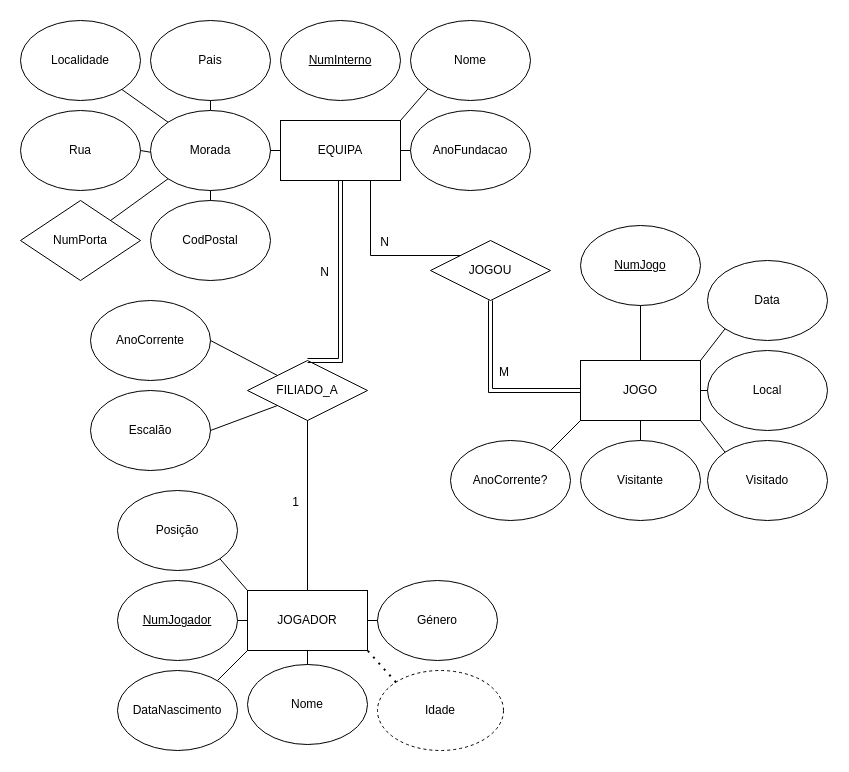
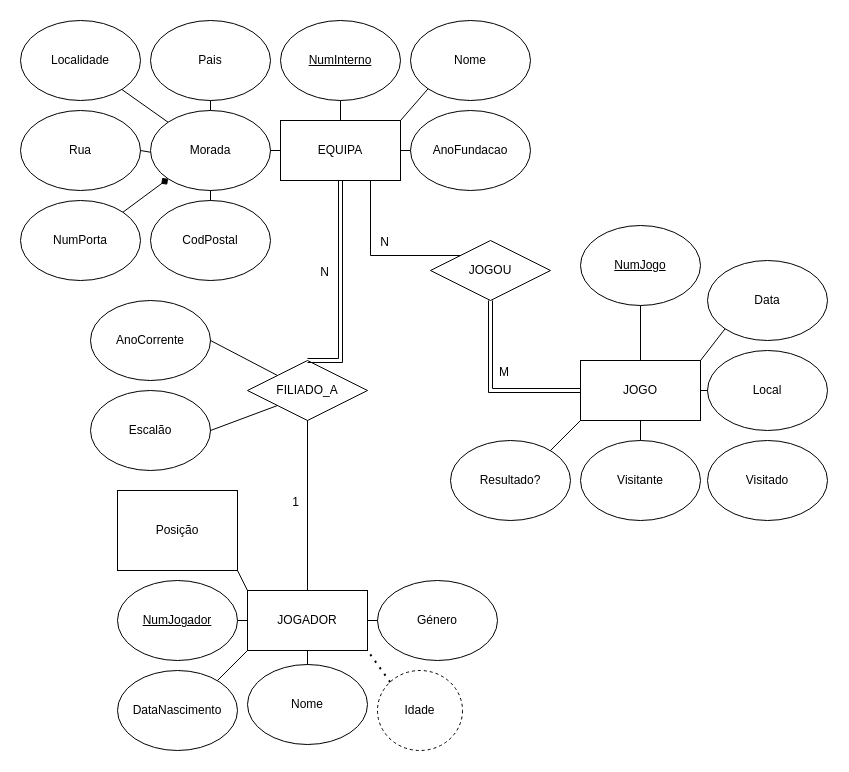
  <mxCell id="0" />
  <mxCell id="1" parent="0" />
  <mxCell id="2" value="EQUIPA" style="rounded=0;whiteSpace=wrap;html=1;" vertex="1" parent="1"><mxGeometry x="280" y="120" width="120" height="60" as="geometry" /></mxCell>
  <mxCell id="3" value="Nome" style="ellipse;whiteSpace=wrap;html=1;" vertex="1" parent="1"><mxGeometry x="410" y="20" width="120" height="80" as="geometry" /></mxCell>
  <mxCell id="4" value="Morada" style="ellipse;whiteSpace=wrap;html=1;" vertex="1" parent="1"><mxGeometry x="150" y="110" width="120" height="80" as="geometry" /></mxCell>
  <mxCell id="5" value="&lt;u&gt;NumInterno&lt;/u&gt;" style="ellipse;whiteSpace=wrap;html=1;" vertex="1" parent="1"><mxGeometry x="280" y="20" width="120" height="80" as="geometry" /></mxCell>
  <mxCell id="6" value="" style="endArrow=none;html=1;rounded=0;entryX=0;entryY=0.5;entryDx=0;entryDy=0;" edge="1" parent="1" target="2"><mxGeometry width="50" height="50" relative="1" as="geometry"><mxPoint x="270" y="150" as="sourcePoint" /><mxPoint x="320" y="100" as="targetPoint" /></mxGeometry></mxCell>
  <mxCell id="7" value="" style="endArrow=none;html=1;rounded=0;entryX=0;entryY=1;entryDx=0;entryDy=0;exitX=1;exitY=0;exitDx=0;exitDy=0;" edge="1" parent="1" source="2" target="3"><mxGeometry width="50" height="50" relative="1" as="geometry"><mxPoint x="340" y="120" as="sourcePoint" /><mxPoint x="390" y="70" as="targetPoint" /></mxGeometry></mxCell>
- <mxCell id="9" value="NumPorta" style="rhombus;whiteSpace=wrap;html=1;" vertex="1" parent="1"><mxGeometry x="20" y="200" width="120" height="80" as="geometry" /></mxCell>
+ <mxCell id="8" value="" style="endArrow=none;html=1;rounded=0;entryX=0.5;entryY=1;entryDx=0;entryDy=0;exitX=0.5;exitY=0;exitDx=0;exitDy=0;" edge="1" parent="1" source="2" target="5"><mxGeometry width="50" height="50" relative="1" as="geometry"><mxPoint x="280" y="120" as="sourcePoint" /><mxPoint x="330" y="70" as="targetPoint" /></mxGeometry></mxCell>
+ <mxCell id="9" value="NumPorta" style="ellipse;whiteSpace=wrap;html=1;" vertex="1" parent="1"><mxGeometry x="20" y="200" width="120" height="80" as="geometry" /></mxCell>
  <mxCell id="10" value="CodPostal" style="ellipse;whiteSpace=wrap;html=1;" vertex="1" parent="1"><mxGeometry x="150" y="200" width="120" height="80" as="geometry" /></mxCell>
  <mxCell id="11" value="Rua" style="ellipse;whiteSpace=wrap;html=1;" vertex="1" parent="1"><mxGeometry x="20" y="110" width="120" height="80" as="geometry" /></mxCell>
- <mxCell id="12" value="" style="endArrow=none;html=1;rounded=0;entryX=0;entryY=1;entryDx=0;entryDy=0;exitX=1;exitY=0;exitDx=0;exitDy=0;" edge="1" parent="1" source="9" target="4"><mxGeometry width="50" height="50" relative="1" as="geometry"><mxPoint x="90" y="220" as="sourcePoint" /><mxPoint x="140" y="170" as="targetPoint" /></mxGeometry></mxCell>
+ <mxCell id="12" value="" style="endArrow=diamond;html=1;rounded=0;entryX=0;entryY=1;entryDx=0;entryDy=0;exitX=1;exitY=0;exitDx=0;exitDy=0;" edge="1" parent="1" source="9" target="4"><mxGeometry width="50" height="50" relative="1" as="geometry"><mxPoint x="90" y="220" as="sourcePoint" /><mxPoint x="140" y="170" as="targetPoint" /></mxGeometry></mxCell>
  <mxCell id="13" value="" style="endArrow=none;html=1;rounded=0;entryX=0.5;entryY=1;entryDx=0;entryDy=0;exitX=0.5;exitY=0;exitDx=0;exitDy=0;" edge="1" parent="1" source="10" target="4"><mxGeometry width="50" height="50" relative="1" as="geometry"><mxPoint x="220" y="220" as="sourcePoint" /><mxPoint x="270" y="170" as="targetPoint" /></mxGeometry></mxCell>
  <mxCell id="14" value="" style="endArrow=none;html=1;rounded=0;entryX=1;entryY=0.5;entryDx=0;entryDy=0;" edge="1" parent="1" target="11"><mxGeometry width="50" height="50" relative="1" as="geometry"><mxPoint x="150" y="151.72" as="sourcePoint" /><mxPoint x="62.426" y="110.004" as="targetPoint" /></mxGeometry></mxCell>
  <mxCell id="15" value="Localidade" style="ellipse;whiteSpace=wrap;html=1;" vertex="1" parent="1"><mxGeometry x="20" y="20" width="120" height="80" as="geometry" /></mxCell>
  <mxCell id="16" value="" style="endArrow=none;html=1;rounded=0;exitX=0;exitY=0;exitDx=0;exitDy=0;" edge="1" parent="1" source="4" target="15"><mxGeometry width="50" height="50" relative="1" as="geometry"><mxPoint x="160" y="130" as="sourcePoint" /><mxPoint x="210" y="80" as="targetPoint" /></mxGeometry></mxCell>
  <mxCell id="17" value="Pais" style="ellipse;whiteSpace=wrap;html=1;" vertex="1" parent="1"><mxGeometry x="150" y="20" width="120" height="80" as="geometry" /></mxCell>
  <mxCell id="18" value="" style="endArrow=none;html=1;rounded=0;entryX=0.5;entryY=1;entryDx=0;entryDy=0;" edge="1" parent="1" target="17"><mxGeometry width="50" height="50" relative="1" as="geometry"><mxPoint x="210" y="110" as="sourcePoint" /><mxPoint x="260" y="60" as="targetPoint" /></mxGeometry></mxCell>
  <mxCell id="19" value="AnoFundacao" style="ellipse;whiteSpace=wrap;html=1;" vertex="1" parent="1"><mxGeometry x="410" y="110" width="120" height="80" as="geometry" /></mxCell>
  <mxCell id="20" value="" style="endArrow=none;html=1;rounded=0;entryX=0;entryY=0.5;entryDx=0;entryDy=0;" edge="1" parent="1" target="19"><mxGeometry width="50" height="50" relative="1" as="geometry"><mxPoint x="400" y="150" as="sourcePoint" /><mxPoint x="450" y="100" as="targetPoint" /></mxGeometry></mxCell>
  <mxCell id="21" value="JOGADOR" style="rounded=0;whiteSpace=wrap;html=1;" vertex="1" parent="1"><mxGeometry x="247" y="590" width="120" height="60" as="geometry" /></mxCell>
  <mxCell id="22" value="&lt;u&gt;NumJogador&lt;/u&gt;" style="ellipse;whiteSpace=wrap;html=1;" vertex="1" parent="1"><mxGeometry x="117" y="580" width="120" height="80" as="geometry" /></mxCell>
  <mxCell id="23" value="" style="endArrow=none;html=1;rounded=0;entryX=0;entryY=0.5;entryDx=0;entryDy=0;" edge="1" parent="1" target="21"><mxGeometry width="50" height="50" relative="1" as="geometry"><mxPoint x="237" y="620" as="sourcePoint" /><mxPoint x="287" y="570" as="targetPoint" /></mxGeometry></mxCell>
  <mxCell id="24" value="Nome" style="ellipse;whiteSpace=wrap;html=1;" vertex="1" parent="1"><mxGeometry x="247" y="664" width="120" height="80" as="geometry" /></mxCell>
  <mxCell id="25" value="" style="endArrow=none;html=1;rounded=0;entryX=0.5;entryY=0;entryDx=0;entryDy=0;" edge="1" parent="1" target="24"><mxGeometry width="50" height="50" relative="1" as="geometry"><mxPoint x="307" y="650" as="sourcePoint" /><mxPoint x="307" y="660" as="targetPoint" /></mxGeometry></mxCell>
  <mxCell id="26" value="DataNascimento" style="ellipse;whiteSpace=wrap;html=1;" vertex="1" parent="1"><mxGeometry x="117" y="670" width="120" height="80" as="geometry" /></mxCell>
  <mxCell id="27" value="" style="endArrow=none;html=1;rounded=0;entryX=0;entryY=1;entryDx=0;entryDy=0;" edge="1" parent="1" target="21"><mxGeometry width="50" height="50" relative="1" as="geometry"><mxPoint x="217" y="680" as="sourcePoint" /><mxPoint x="267" y="630" as="targetPoint" /></mxGeometry></mxCell>
  <mxCell id="28" value="Género" style="ellipse;whiteSpace=wrap;html=1;" vertex="1" parent="1"><mxGeometry x="377" y="580" width="120" height="80" as="geometry" /></mxCell>
  <mxCell id="29" value="" style="endArrow=none;html=1;rounded=0;entryX=0;entryY=0.5;entryDx=0;entryDy=0;" edge="1" parent="1" target="28"><mxGeometry width="50" height="50" relative="1" as="geometry"><mxPoint x="367" y="620" as="sourcePoint" /><mxPoint x="417" y="570" as="targetPoint" /></mxGeometry></mxCell>
- <mxCell id="30" value="Posição" style="ellipse;whiteSpace=wrap;html=1;" vertex="1" parent="1"><mxGeometry x="117" y="490" width="120" height="80" as="geometry" /></mxCell>
+ <mxCell id="30" value="Posição" style="whiteSpace=wrap;html=1;rounded=0;" vertex="1" parent="1"><mxGeometry x="117" y="490" width="120" height="80" as="geometry" /></mxCell>
  <mxCell id="31" value="" style="endArrow=none;html=1;rounded=0;entryX=1;entryY=1;entryDx=0;entryDy=0;" edge="1" parent="1" target="30"><mxGeometry width="50" height="50" relative="1" as="geometry"><mxPoint x="247" y="590" as="sourcePoint" /><mxPoint x="297" y="540" as="targetPoint" /></mxGeometry></mxCell>
- <mxCell id="32" value="Idade" style="ellipse;whiteSpace=wrap;html=1;align=center;dashed=1;" vertex="1" parent="1"><mxGeometry x="377" y="670" width="126" height="80" as="geometry" /></mxCell>
+ <mxCell id="32" value="Idade" style="ellipse;whiteSpace=wrap;html=1;align=center;dashed=1;" vertex="1" parent="1"><mxGeometry x="377" y="670" width="85" height="80" as="geometry" /></mxCell>
  <mxCell id="33" value="" style="endArrow=none;dashed=1;html=1;dashPattern=1 3;strokeWidth=2;rounded=0;entryX=1;entryY=1;entryDx=0;entryDy=0;exitX=0;exitY=0;exitDx=0;exitDy=0;" edge="1" parent="1" source="32" target="21"><mxGeometry width="50" height="50" relative="1" as="geometry"><mxPoint x="387" y="690" as="sourcePoint" /><mxPoint x="437" y="640" as="targetPoint" /></mxGeometry></mxCell>
  <mxCell id="34" value="JOGO" style="rounded=0;whiteSpace=wrap;html=1;" vertex="1" parent="1"><mxGeometry x="580" y="360" width="120" height="60" as="geometry" /></mxCell>
  <mxCell id="35" value="&lt;u&gt;NumJogo&lt;/u&gt;" style="ellipse;whiteSpace=wrap;html=1;" vertex="1" parent="1"><mxGeometry x="580" y="225" width="120" height="80" as="geometry" /></mxCell>
  <mxCell id="36" value="Data" style="ellipse;whiteSpace=wrap;html=1;" vertex="1" parent="1"><mxGeometry x="707" y="260" width="120" height="80" as="geometry" /></mxCell>
  <mxCell id="37" value="Local" style="ellipse;whiteSpace=wrap;html=1;" vertex="1" parent="1"><mxGeometry x="707" y="350" width="120" height="80" as="geometry" /></mxCell>
  <mxCell id="38" value="Visitante" style="ellipse;whiteSpace=wrap;html=1;" vertex="1" parent="1"><mxGeometry x="580" y="440" width="120" height="80" as="geometry" /></mxCell>
  <mxCell id="39" value="Visitado" style="ellipse;whiteSpace=wrap;html=1;" vertex="1" parent="1"><mxGeometry x="707" y="440" width="120" height="80" as="geometry" /></mxCell>
- <mxCell id="40" value="AnoCorrente?" style="ellipse;whiteSpace=wrap;html=1;" vertex="1" parent="1"><mxGeometry x="450" y="440" width="120" height="80" as="geometry" /></mxCell>
+ <mxCell id="40" value="Resultado?" style="ellipse;whiteSpace=wrap;html=1;" vertex="1" parent="1"><mxGeometry x="450" y="440" width="120" height="80" as="geometry" /></mxCell>
  <mxCell id="41" value="" style="endArrow=none;html=1;rounded=0;entryX=0.5;entryY=1;entryDx=0;entryDy=0;" edge="1" parent="1" target="35"><mxGeometry width="50" height="50" relative="1" as="geometry"><mxPoint x="640" y="360" as="sourcePoint" /><mxPoint x="690" y="310" as="targetPoint" /></mxGeometry></mxCell>
  <mxCell id="42" value="" style="endArrow=none;html=1;rounded=0;entryX=0;entryY=1;entryDx=0;entryDy=0;" edge="1" parent="1" target="36"><mxGeometry width="50" height="50" relative="1" as="geometry"><mxPoint x="700" y="360" as="sourcePoint" /><mxPoint x="750" y="310" as="targetPoint" /></mxGeometry></mxCell>
  <mxCell id="43" value="" style="endArrow=none;html=1;rounded=0;entryX=0;entryY=0.5;entryDx=0;entryDy=0;" edge="1" parent="1" target="37"><mxGeometry width="50" height="50" relative="1" as="geometry"><mxPoint x="700" y="390" as="sourcePoint" /><mxPoint x="750" y="340" as="targetPoint" /></mxGeometry></mxCell>
  <mxCell id="44" value="" style="endArrow=none;html=1;rounded=0;entryX=0;entryY=1;entryDx=0;entryDy=0;" edge="1" parent="1" target="34"><mxGeometry width="50" height="50" relative="1" as="geometry"><mxPoint x="550" y="450" as="sourcePoint" /><mxPoint x="600" y="400" as="targetPoint" /></mxGeometry></mxCell>
  <mxCell id="45" value="" style="endArrow=none;html=1;rounded=0;entryX=0.5;entryY=1;entryDx=0;entryDy=0;" edge="1" parent="1" target="34"><mxGeometry width="50" height="50" relative="1" as="geometry"><mxPoint x="640" y="440" as="sourcePoint" /><mxPoint x="690" y="390" as="targetPoint" /></mxGeometry></mxCell>
- <mxCell id="46" value="" style="endArrow=none;html=1;rounded=0;entryX=1;entryY=1;entryDx=0;entryDy=0;exitX=0;exitY=0;exitDx=0;exitDy=0;" edge="1" parent="1" source="39" target="34"><mxGeometry width="50" height="50" relative="1" as="geometry"><mxPoint x="720" y="460" as="sourcePoint" /><mxPoint x="770" y="410" as="targetPoint" /></mxGeometry></mxCell>
  <mxCell id="47" value="JOGOU" style="shape=rhombus;perimeter=rhombusPerimeter;whiteSpace=wrap;html=1;align=center;" vertex="1" parent="1"><mxGeometry x="430" y="240" width="120" height="60" as="geometry" /></mxCell>
  <mxCell id="48" value="" style="endArrow=none;html=1;rounded=0;exitX=0.75;exitY=1;exitDx=0;exitDy=0;entryX=0;entryY=0;entryDx=0;entryDy=0;" edge="1" parent="1" source="2" target="47"><mxGeometry relative="1" as="geometry"><mxPoint x="310" y="260" as="sourcePoint" /><mxPoint x="470" y="260" as="targetPoint" /><Array as="points"><mxPoint x="370" y="255" /></Array></mxGeometry></mxCell>
  <mxCell id="49" value="N" style="resizable=0;html=1;whiteSpace=wrap;align=right;verticalAlign=bottom;" connectable="0" vertex="1" parent="48"><mxGeometry x="1" relative="1" as="geometry"><mxPoint x="-70" y="-5" as="offset" /></mxGeometry></mxCell>
  <mxCell id="50" value="" style="shape=link;html=1;rounded=0;entryX=0;entryY=0.5;entryDx=0;entryDy=0;exitX=0.5;exitY=1;exitDx=0;exitDy=0;" edge="1" parent="1" source="47" target="34"><mxGeometry relative="1" as="geometry"><mxPoint x="490" y="310" as="sourcePoint" /><mxPoint x="650" y="290" as="targetPoint" /><Array as="points"><mxPoint x="490" y="390" /></Array></mxGeometry></mxCell>
  <mxCell id="51" value="M" style="resizable=0;html=1;whiteSpace=wrap;align=right;verticalAlign=bottom;" connectable="0" vertex="1" parent="50"><mxGeometry x="1" relative="1" as="geometry"><mxPoint x="-70" y="-10" as="offset" /></mxGeometry></mxCell>
  <mxCell id="52" value="FILIADO_A" style="shape=rhombus;perimeter=rhombusPerimeter;whiteSpace=wrap;html=1;align=center;" vertex="1" parent="1"><mxGeometry x="247" y="360" width="120" height="60" as="geometry" /></mxCell>
  <mxCell id="53" value="AnoCorrente" style="ellipse;whiteSpace=wrap;html=1;" vertex="1" parent="1"><mxGeometry x="90" y="300" width="120" height="80" as="geometry" /></mxCell>
  <mxCell id="54" value="Escalão" style="ellipse;whiteSpace=wrap;html=1;" vertex="1" parent="1"><mxGeometry x="90" y="390" width="120" height="80" as="geometry" /></mxCell>
  <mxCell id="55" value="" style="endArrow=none;html=1;rounded=0;entryX=1;entryY=0.5;entryDx=0;entryDy=0;exitX=0;exitY=0;exitDx=0;exitDy=0;" edge="1" parent="1" source="52" target="53"><mxGeometry width="50" height="50" relative="1" as="geometry"><mxPoint x="270" y="360" as="sourcePoint" /><mxPoint x="320" y="310" as="targetPoint" /></mxGeometry></mxCell>
  <mxCell id="56" value="" style="endArrow=none;html=1;rounded=0;entryX=1;entryY=0.5;entryDx=0;entryDy=0;exitX=0;exitY=1;exitDx=0;exitDy=0;" edge="1" parent="1" source="52" target="54"><mxGeometry width="50" height="50" relative="1" as="geometry"><mxPoint x="290" y="410" as="sourcePoint" /><mxPoint x="230" y="380" as="targetPoint" /></mxGeometry></mxCell>
  <mxCell id="57" value="" style="endArrow=none;html=1;rounded=0;entryX=0.5;entryY=1;entryDx=0;entryDy=0;exitX=0.5;exitY=0;exitDx=0;exitDy=0;" edge="1" parent="1" source="21" target="52"><mxGeometry relative="1" as="geometry"><mxPoint x="300" y="590" as="sourcePoint" /><mxPoint x="460" y="590" as="targetPoint" /></mxGeometry></mxCell>
  <mxCell id="58" value="1" style="resizable=0;html=1;whiteSpace=wrap;align=right;verticalAlign=bottom;" connectable="0" vertex="1" parent="57"><mxGeometry x="1" relative="1" as="geometry"><mxPoint x="-7" y="90" as="offset" /></mxGeometry></mxCell>
  <mxCell id="59" value="" style="shape=link;html=1;rounded=0;entryX=0.5;entryY=1;entryDx=0;entryDy=0;exitX=0.5;exitY=0;exitDx=0;exitDy=0;" edge="1" parent="1" source="52" target="2"><mxGeometry relative="1" as="geometry"><mxPoint x="300" y="360" as="sourcePoint" /><mxPoint x="460" y="360" as="targetPoint" /><Array as="points"><mxPoint x="340" y="360" /></Array></mxGeometry></mxCell>
  <mxCell id="60" value="N" style="resizable=0;html=1;whiteSpace=wrap;align=right;verticalAlign=bottom;" connectable="0" vertex="1" parent="1"><mxGeometry x="330" y="280" as="geometry" /></mxCell>
